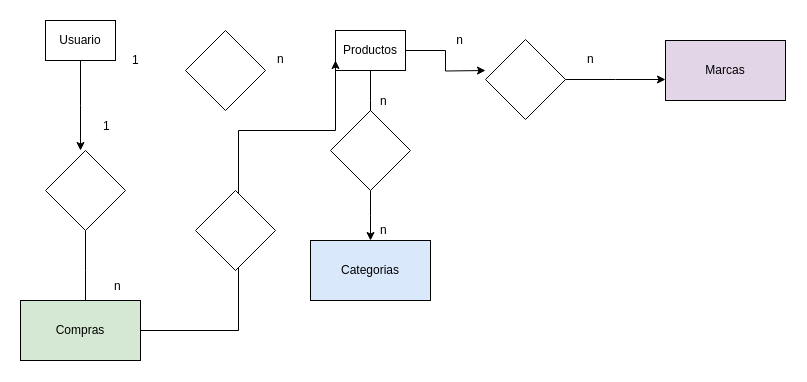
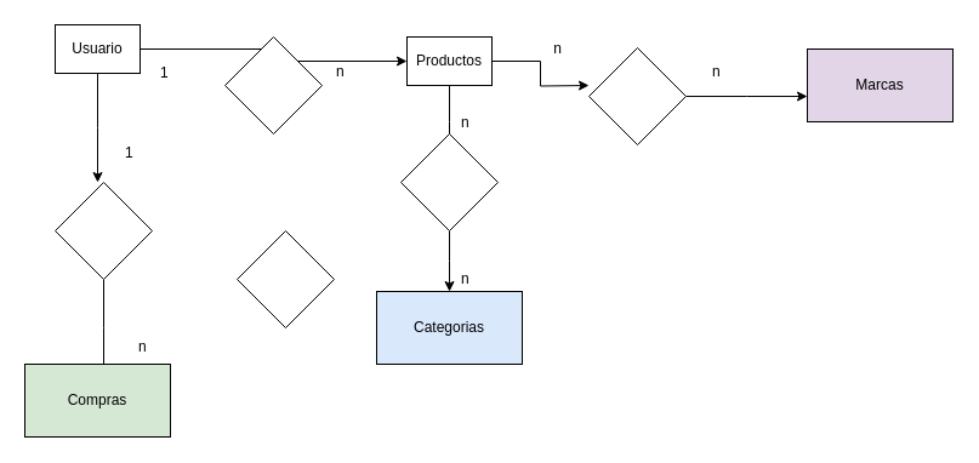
  <mxCell id="0" />
  <mxCell id="1" parent="0" />
+ <mxCell id="2" value="" style="edgeStyle=orthogonalEdgeStyle;rounded=0;orthogonalLoop=1;jettySize=auto;html=1;" edge="1" parent="1" source="4" target="8"><mxGeometry relative="1" as="geometry" /></mxCell>
  <mxCell id="3" style="edgeStyle=orthogonalEdgeStyle;rounded=0;orthogonalLoop=1;jettySize=auto;html=1;exitX=0.5;exitY=1;exitDx=0;exitDy=0;" edge="1" parent="1" source="4"><mxGeometry relative="1" as="geometry"><mxPoint x="80" y="150" as="targetPoint" /></mxGeometry></mxCell>
  <mxCell id="4" value="Usuario" style="rounded=0;whiteSpace=wrap;html=1;" vertex="1" parent="1"><mxGeometry x="45" y="20" width="70" height="40" as="geometry" /></mxCell>
  <mxCell id="5" style="edgeStyle=orthogonalEdgeStyle;rounded=0;orthogonalLoop=1;jettySize=auto;html=1;exitX=0.5;exitY=1;exitDx=0;exitDy=0;" edge="1" parent="1" source="8"><mxGeometry relative="1" as="geometry"><mxPoint x="370" y="130" as="targetPoint" /></mxGeometry></mxCell>
  <mxCell id="6" value="" style="edgeStyle=orthogonalEdgeStyle;rounded=0;orthogonalLoop=1;jettySize=auto;html=1;" edge="1" parent="1" source="8"><mxGeometry relative="1" as="geometry"><mxPoint x="485" y="70" as="targetPoint" /></mxGeometry></mxCell>
  <mxCell id="7" value="n" style="text;html=1;resizable=0;points=[];align=center;verticalAlign=middle;labelBackgroundColor=#ffffff;" vertex="1" connectable="0" parent="6"><mxGeometry x="-0.75" y="-1" relative="1" as="geometry"><mxPoint x="40" y="-12" as="offset" /></mxGeometry></mxCell>
  <mxCell id="8" value="Productos&lt;br&gt;" style="rounded=0;whiteSpace=wrap;html=1;" vertex="1" parent="1"><mxGeometry x="335" y="30" width="70" height="40" as="geometry" /></mxCell>
  <mxCell id="9" value="" style="rhombus;whiteSpace=wrap;html=1;" vertex="1" parent="1"><mxGeometry x="185" width="80" height="80" as="geometry" y="30" /></mxCell>
  <mxCell id="10" style="edgeStyle=orthogonalEdgeStyle;rounded=0;orthogonalLoop=1;jettySize=auto;html=1;exitX=0.5;exitY=1;exitDx=0;exitDy=0;" edge="1" parent="1" source="11"><mxGeometry relative="1" as="geometry"><mxPoint x="370" y="240" as="targetPoint" /></mxGeometry></mxCell>
  <mxCell id="11" value="" style="rhombus;whiteSpace=wrap;html=1;" vertex="1" parent="1"><mxGeometry x="330" y="110" width="80" height="80" as="geometry" /></mxCell>
  <mxCell id="12" value="Categorias" style="rounded=0;whiteSpace=wrap;html=1;fillColor=#dae8fc;" vertex="1" parent="1"><mxGeometry x="310" y="240" width="120" height="60" as="geometry" /></mxCell>
  <mxCell id="13" value="" style="edgeStyle=orthogonalEdgeStyle;rounded=0;orthogonalLoop=1;jettySize=auto;html=1;" edge="1" parent="1" source="14"><mxGeometry relative="1" as="geometry"><mxPoint x="85" y="310" as="targetPoint" /></mxGeometry></mxCell>
  <mxCell id="14" value="" style="rhombus;whiteSpace=wrap;html=1;" vertex="1" parent="1"><mxGeometry x="45" y="150" width="80" height="80" as="geometry" /></mxCell>
- <mxCell id="15" style="edgeStyle=orthogonalEdgeStyle;rounded=0;orthogonalLoop=1;jettySize=auto;html=1;entryX=0;entryY=0.75;entryDx=0;entryDy=0;" edge="1" parent="1" source="16" target="8"><mxGeometry relative="1" as="geometry"><Array as="points"><mxPoint x="238" y="330" /><mxPoint x="238" y="130" /><mxPoint x="335" y="130" /></Array></mxGeometry></mxCell>
  <mxCell id="16" value="Compras" style="rounded=0;whiteSpace=wrap;html=1;fillColor=#d5e8d4;" vertex="1" parent="1"><mxGeometry x="20" y="300" width="120" height="60" as="geometry" /></mxCell>
  <mxCell id="17" value="Marcas&lt;br&gt;" style="rounded=0;whiteSpace=wrap;html=1;fillColor=#e1d5e7;" vertex="1" parent="1"><mxGeometry x="665" y="40" width="120" height="60" as="geometry" /></mxCell>
  <mxCell id="18" value="1" style="text;html=1;resizable=0;points=[];autosize=1;align=left;verticalAlign=top;spacingTop=-4;" vertex="1" parent="1"><mxGeometry x="130" y="50" width="20" height="20" as="geometry" /></mxCell>
  <mxCell id="19" value="n" style="text;html=1;resizable=0;points=[];autosize=1;align=left;verticalAlign=top;spacingTop=-4;" vertex="1" parent="1"><mxGeometry x="275" y="49" width="20" height="20" as="geometry" /></mxCell>
  <mxCell id="20" value="n" style="text;html=1;resizable=0;points=[];autosize=1;align=left;verticalAlign=top;spacingTop=-4;" vertex="1" parent="1"><mxGeometry x="585" y="49" width="20" height="20" as="geometry" /></mxCell>
  <mxCell id="21" value="" style="edgeStyle=orthogonalEdgeStyle;rounded=0;orthogonalLoop=1;jettySize=auto;html=1;" edge="1" parent="1" source="22"><mxGeometry relative="1" as="geometry"><mxPoint x="665" y="79" as="targetPoint" /></mxGeometry></mxCell>
  <mxCell id="22" value="" style="rhombus;whiteSpace=wrap;html=1;" vertex="1" parent="1"><mxGeometry x="485" y="39" width="80" height="80" as="geometry" /></mxCell>
  <mxCell id="23" value="1" style="text;html=1;resizable=0;points=[];autosize=1;align=left;verticalAlign=top;spacingTop=-4;" vertex="1" parent="1"><mxGeometry x="101" y="116" width="20" height="20" as="geometry" /></mxCell>
  <mxCell id="24" value="n" style="text;html=1;resizable=0;points=[];autosize=1;align=left;verticalAlign=top;spacingTop=-4;" vertex="1" parent="1"><mxGeometry x="112" y="276" width="20" height="20" as="geometry" /></mxCell>
  <mxCell id="25" value="n" style="text;html=1;resizable=0;points=[];autosize=1;align=left;verticalAlign=top;spacingTop=-4;" vertex="1" parent="1"><mxGeometry x="378" y="91" width="20" height="20" as="geometry" /></mxCell>
  <mxCell id="26" value="n" style="text;html=1;resizable=0;points=[];autosize=1;align=left;verticalAlign=top;spacingTop=-4;" vertex="1" parent="1"><mxGeometry x="378" y="220" width="20" height="20" as="geometry" /></mxCell>
  <mxCell id="27" value="" style="rhombus;whiteSpace=wrap;html=1;" vertex="1" parent="1"><mxGeometry x="195" y="190" width="80" height="80" as="geometry" /></mxCell>
